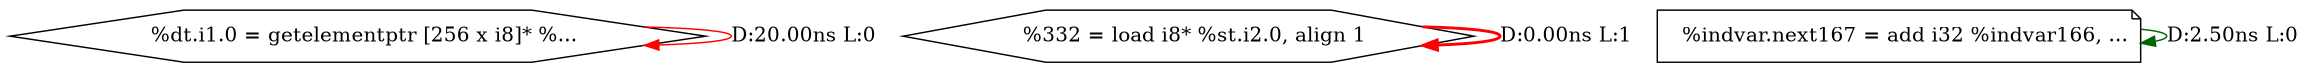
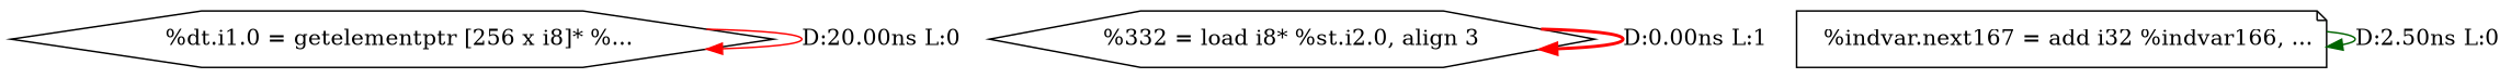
  digraph {
    node [shape=hexagon]
    edge [color=red style=solid]
    n1 [label="  %dt.i1.0 = getelementptr [256 x i8]* %..."]
-   n2 [label="  %332 = load i8* %st.i2.0, align 1"]
+   n2 [label="%332 = load i8* %st.i2.0, align 3"]
    n3 [label="  %indvar.next167 = add i32 %indvar166, ..." shape=note]
    n1 -> n1 [label="D:20.00ns L:0"]
    n2 -> n2 [label="D:0.00ns L:1" style=bold]
    n3 -> n3 [color=darkgreen label="D:2.50ns L:0"]
  }
